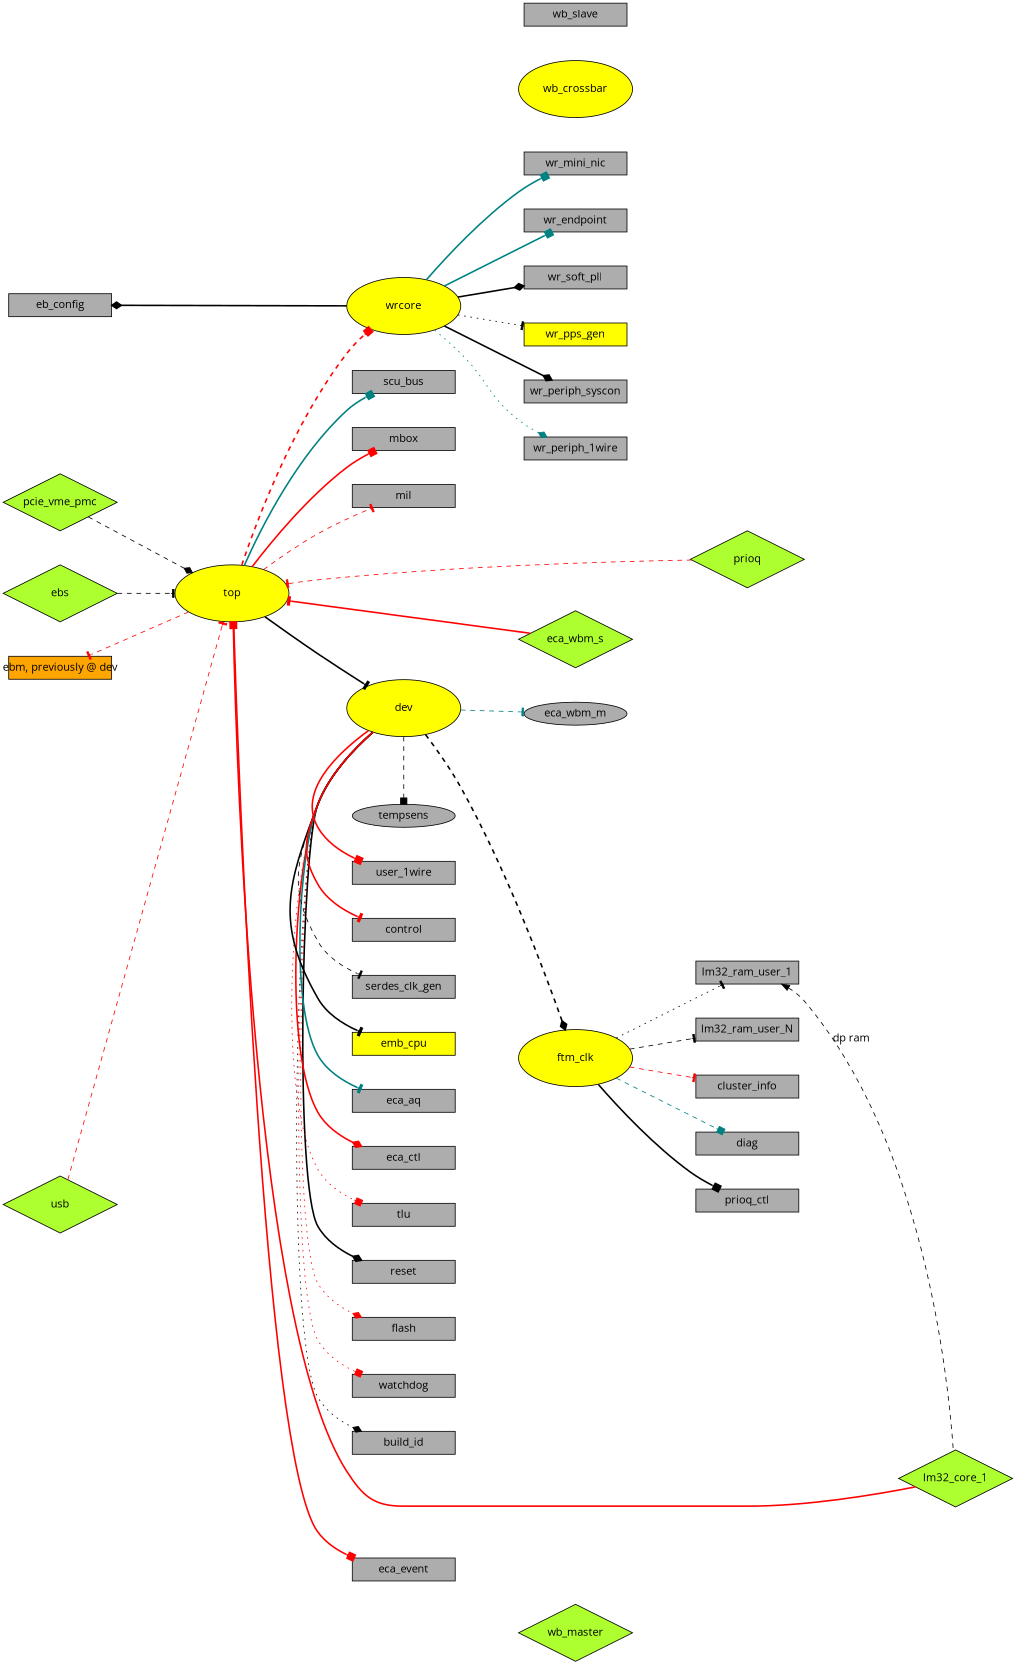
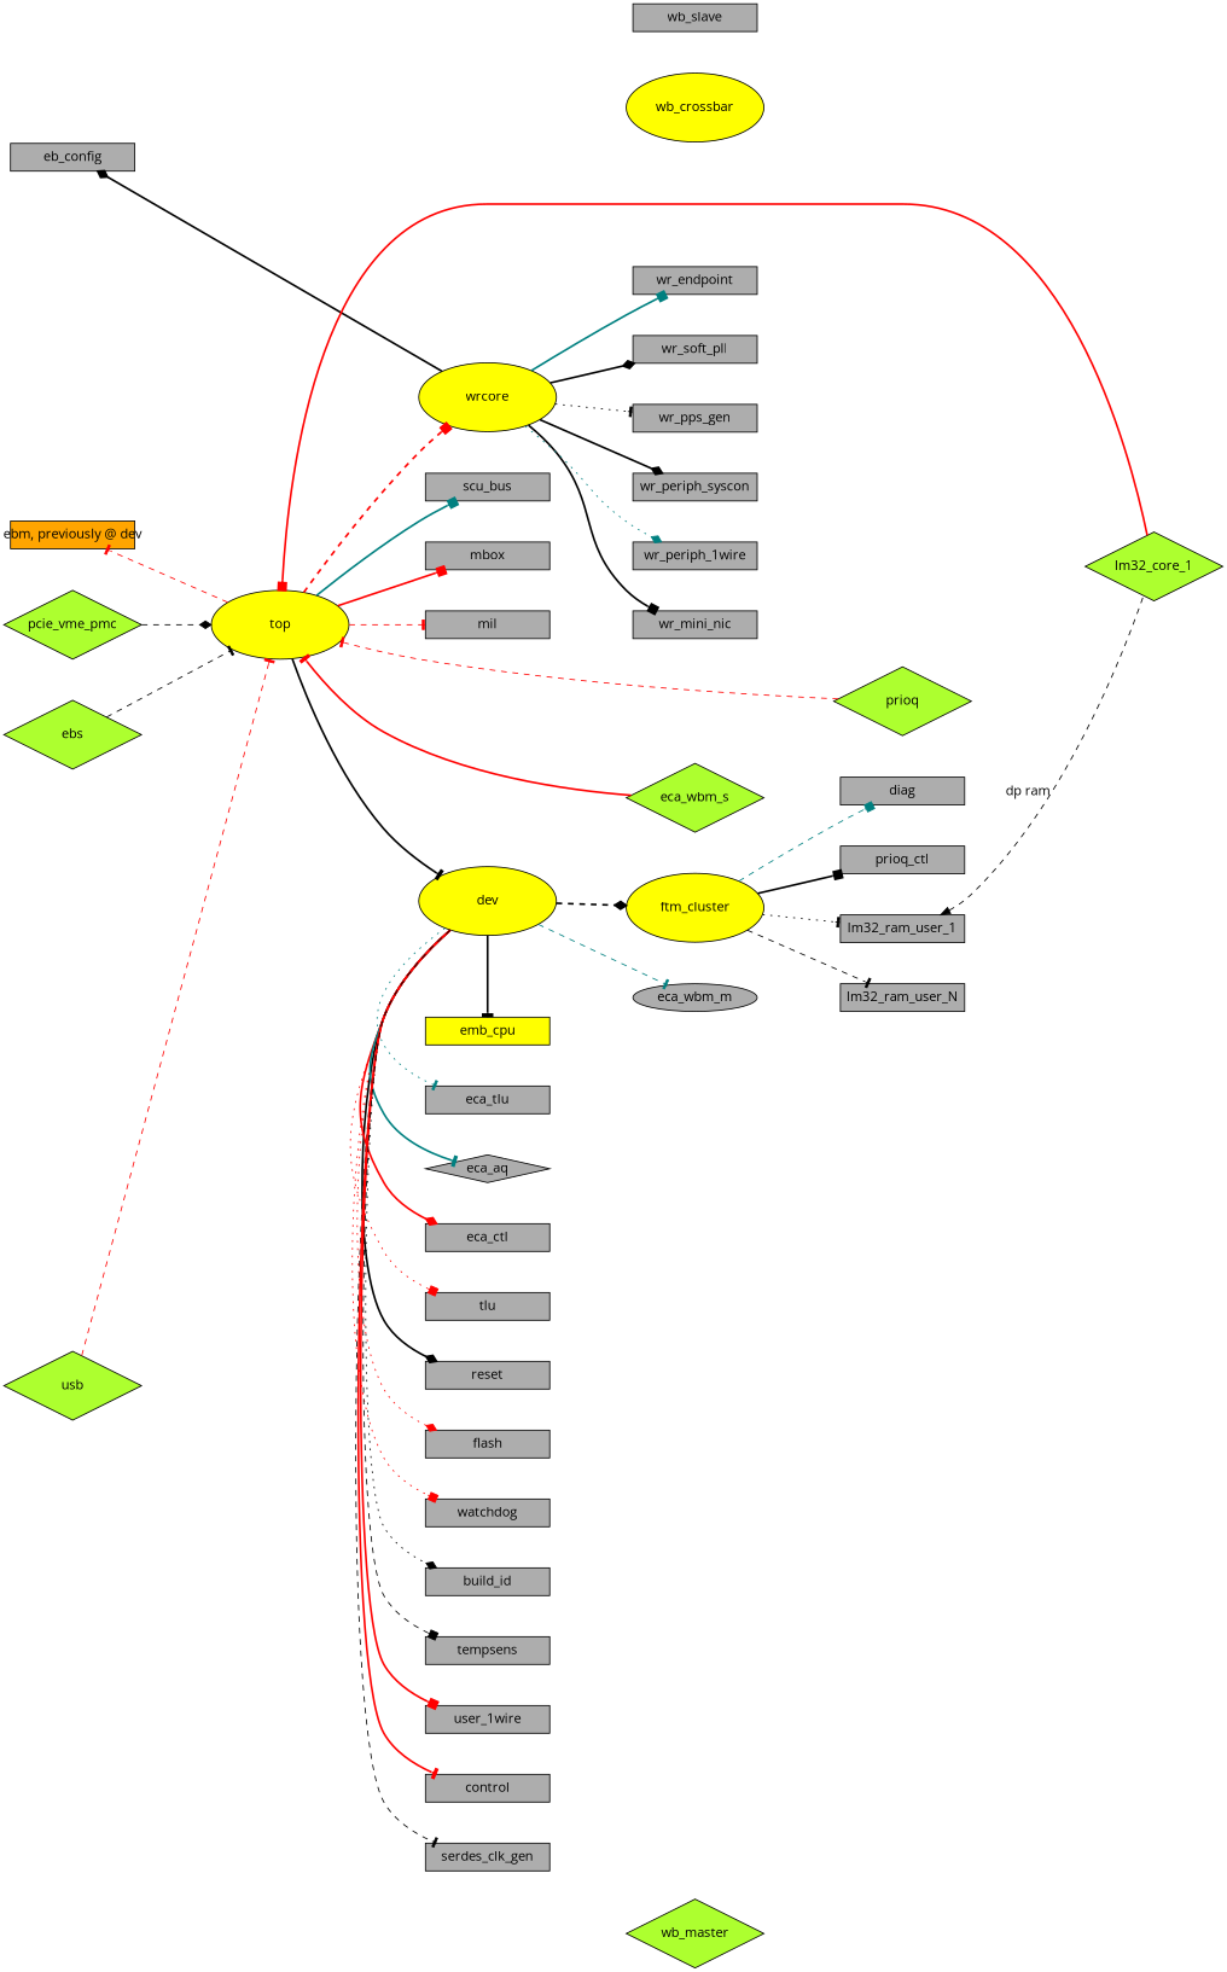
  digraph {
    fontname="Open Sans"
    mindist=0.6
    nodesep=0.6
    rank=same
    rankdir=LR
    ranksep=1
    root=top
    node [color=black fillcolor=gray68 fixedsize=true fontname="Open Sans" shape=rectangle style=filled type=slave]
    edge [arrowhead=tee color=black fontname="Open Sans" style=bold type=slaveconnect]
    n1 [fillcolor=orange height=.4 label="ebm, previously @ dev" width=1.8]
    eb_config [height=.4 width=1.8]
    ebs [fillcolor=greenyellow height=1 shape=diamond type=master width=2]
    prioq_ctl [height=.4 width=1.8]
    prioq [fillcolor=greenyellow height=1 shape=diamond type=master width=2]
    eca_wbm_m [height=.4 shape=ellipse width=1.8]
    eca_wbm_s [fillcolor=greenyellow height=1 shape=diamond type=master width=2]
    dev [fillcolor=yellow height=1 shape=oval type=crossbar width=2]
    build_id [height=.4 width=1.8]
    watchdog [height=.4 width=1.8]
    flash [height=.4 width=1.8]
    reset [height=.4 width=1.8]
    tlu [height=.4 width=1.8]
    eca_ctl [height=.4 width=1.8]
-   eca_aq [height=.4 width=1.8]
+   eca_aq [height=.4 shape=diamond width=1.8]
+   eca_tlu [height=.4 width=1.8]
    emb_cpu [fillcolor=yellow height=.4 width=1.8]
    serdes_clk_gen [height=.4 width=1.8]
    control [height=.4 width=1.8]
    user_1wire [height=.4 width=1.8]
-   tempsens [height=.4 shape=ellipse width=1.8]
+   tempsens [height=.4 width=1.8]
    wb_crossbar [fillcolor=yellow height=1 shape=oval type=crossbar width=2]
    wb_slave [height=.4 width=1.8]
    wb_master [fillcolor=greenyellow height=1 shape=diamond type=master width=2]
    top [fillcolor=yellow height=1 shape=oval type=crossbar width=2]
-   ftm_cluster [fillcolor=yellow height=1 shape=oval type=crossbar width=2 label=ftm_clk]
+   ftm_cluster [fillcolor=yellow height=1 shape=oval type=crossbar width=2]
    wrcore [fillcolor=yellow height=1 shape=oval type=crossbar width=2]
-   eca_event [height=.4 width=1.8]
    scu_bus [height=.4 width=1.8]
    mbox [height=.4 width=1.8]
    mil [height=.4 width=1.8]
    wr_mini_nic [height=.4 width=1.8]
    wr_endpoint [height=.4 width=1.8]
    wr_soft_pll [height=.4 width=1.8]
-   wr_pps_gen [fillcolor=yellow height=.4 width=1.8]
+   wr_pps_gen [height=.4 width=1.8]
    wr_periph_syscon [height=.4 width=1.8]
    wr_periph_1wire [height=.4 width=1.8]
    lm32_ram_user_1 [height=.4 width=1.8]
    lm32_ram_user_N [height=.4 width=1.8]
-   cluster_info [height=.4 width=1.8]
    diag [height=.4 width=1.8]
    lm32_core_1 [fillcolor=greenyellow height=1 shape=diamond type=master width=2]
    pcie_vme_pmc [fillcolor=greenyellow height=1 shape=diamond type=master width=2]
    usb [fillcolor=greenyellow height=1 shape=diamond type=master width=2]
    subgraph sub_1 {
      color=blue
      fontcolor=blue
      label=eb
      n1
      eb_config
      ebs
    }
    subgraph sub_2 {
      color=blue
      fontcolor=blue
      label=prioq
      prioq_ctl
      prioq
    }
    subgraph sub_3 {
      color=blue
      fontcolor=blue
      label=eca_wbm
      eca_wbm_m
      eca_wbm_s
    }
    subgraph sub_4 {
      style=invis
      dev
      build_id
      watchdog
      flash
      reset
      tlu
      eca_ctl
      eca_aq
+     eca_tlu
      emb_cpu
      serdes_clk_gen
      control
      user_1wire
      tempsens
    }
    subgraph sub_5 {
      color=black
      fontcolor=black
      label=legend
      wb_crossbar
      wb_slave
      wb_master
    }
    ebs -> top [style=dashed type=masterconnect]
    prioq -> top [color=red style=dashed type=masterconnect]
    eca_wbm_s -> top [color=red type=masterconnect]
    dev -> eca_wbm_m [color=teal style=dashed]
    dev -> build_id [arrowhead=diamond style=dotted]
    dev -> watchdog [arrowhead=box color=red style=dotted]
    dev -> flash [arrowhead=diamond color=red style=dotted]
    dev -> reset [arrowhead=diamond]
    dev -> tlu [arrowhead=box color=red style=dotted]
    dev -> eca_ctl [arrowhead=diamond color=red]
    dev -> eca_aq [color=teal]
+   dev -> eca_tlu [color=teal style=dotted]
    dev -> emb_cpu
    dev -> serdes_clk_gen [style=dashed]
    dev -> control [color=red]
    dev -> user_1wire [arrowhead=box color=red]
    dev -> tempsens [arrowhead=box style=dashed]
    dev -> ftm_cluster [arrowhead=diamond penwidth=2 style=dashed type=interconnect]
    top -> n1 [color=red style=dashed]
    top -> dev [penwidth=2 type=interconnect]
    top -> wrcore [arrowhead=box color=red penwidth=2 style=dashed type=interconnect]
-   top -> eca_event [arrowhead=box color=red]
    top -> scu_bus [arrowhead=box color=teal]
    top -> mbox [arrowhead=box color=red]
    top -> mil [color=red style=dashed]
    ftm_cluster -> prioq_ctl [arrowhead=box]
    ftm_cluster -> lm32_ram_user_1 [style=dotted]
    ftm_cluster -> lm32_ram_user_N [style=dashed]
-   ftm_cluster -> cluster_info [color=red style=dashed]
    ftm_cluster -> diag [arrowhead=box color=teal style=dashed]
    wrcore -> eb_config [arrowhead=diamond]
-   wrcore -> wr_mini_nic [arrowhead=box color=teal]
+   wrcore -> wr_mini_nic [arrowhead=box]
    wrcore -> wr_endpoint [arrowhead=box color=teal]
    wrcore -> wr_soft_pll [arrowhead=diamond]
    wrcore -> wr_pps_gen [style=dotted]
    wrcore -> wr_periph_syscon [arrowhead=diamond]
    wrcore -> wr_periph_1wire [arrowhead=diamond color=teal style=dotted]
    lm32_ram_user_1 -> lm32_core_1 [arrowhead=normal dir=back label="dp ram" style=dashed type=specialconnect]
    lm32_core_1 -> top [arrowhead=box color=red type=masterconnect]
    pcie_vme_pmc -> top [arrowhead=diamond style=dashed type=masterconnect]
    usb -> wb_master [minlen=3 style=invis arrowhead="" color="" type=""]
    usb -> top [color=red style=dashed type=masterconnect]
  }
